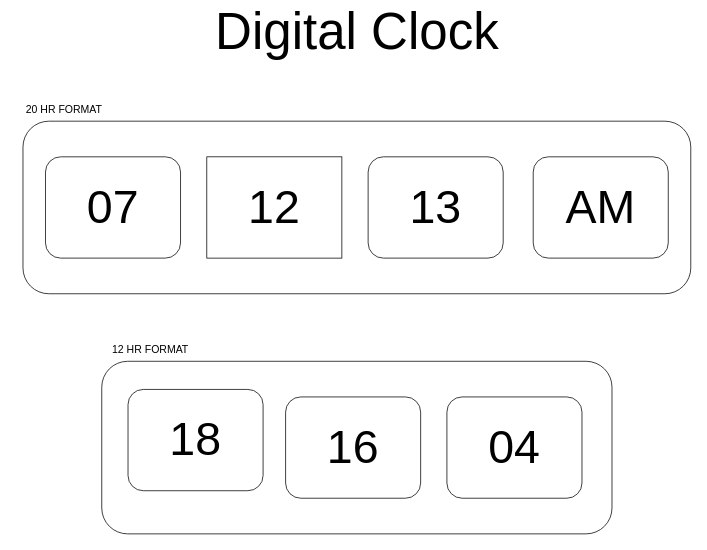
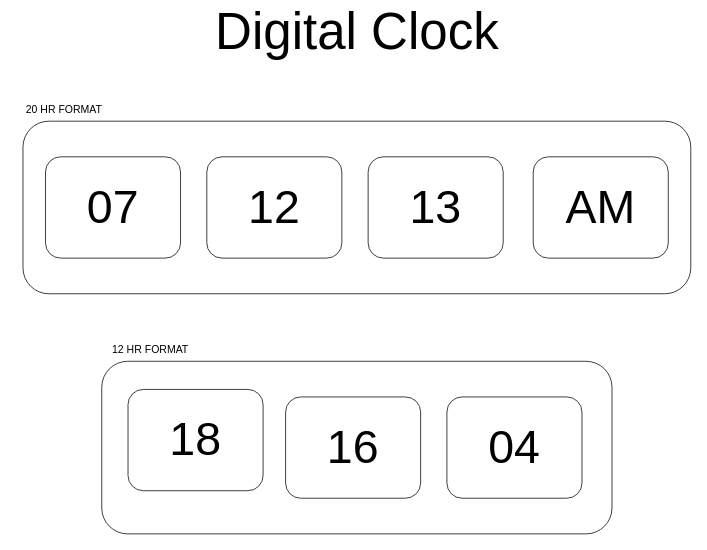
  <mxCell id="0" />
  <mxCell id="1" parent="0" />
  <mxCell id="2" value="" style="group" vertex="1" connectable="0" parent="1"><mxGeometry x="30" y="130" width="890" height="260" as="geometry" /></mxCell>
  <mxCell id="3" value="" style="rounded=1;whiteSpace=wrap;html=1;" vertex="1" parent="2"><mxGeometry y="30" width="890" height="230" as="geometry" /></mxCell>
  <mxCell id="4" value="07" style="rounded=1;whiteSpace=wrap;html=1;fontSize=62;" vertex="1" parent="2"><mxGeometry x="30" y="77.5" width="180" height="135" as="geometry" /></mxCell>
- <mxCell id="5" value="12" style="whiteSpace=wrap;html=1;fontSize=62;rounded=0;" vertex="1" parent="2"><mxGeometry x="245" y="77.5" width="180" height="135" as="geometry" /></mxCell>
+ <mxCell id="5" value="12" style="rounded=1;whiteSpace=wrap;html=1;fontSize=62;" vertex="1" parent="2"><mxGeometry x="245" y="77.5" width="180" height="135" as="geometry" /></mxCell>
  <mxCell id="6" value="13" style="rounded=1;whiteSpace=wrap;html=1;fontSize=62;" vertex="1" parent="2"><mxGeometry x="460" y="77.5" width="180" height="135" as="geometry" /></mxCell>
  <mxCell id="7" value="20 HR FORMAT" style="text;html=1;strokeColor=none;fillColor=none;align=center;verticalAlign=middle;whiteSpace=wrap;rounded=0;fontSize=14;" vertex="1" parent="2"><mxGeometry x="-10" width="130" height="30" as="geometry" /></mxCell>
  <mxCell id="8" value="AM" style="rounded=1;whiteSpace=wrap;html=1;fontSize=62;" vertex="1" parent="2"><mxGeometry x="680" y="77.5" width="180" height="135" as="geometry" /></mxCell>
  <mxCell id="9" value="" style="group" vertex="1" connectable="0" parent="1"><mxGeometry x="90" y="440" width="680" height="260" as="geometry" /></mxCell>
  <mxCell id="10" value="" style="group" vertex="1" connectable="0" parent="9"><mxGeometry x="45" y="10" width="680" height="260" as="geometry" /></mxCell>
  <mxCell id="11" value="" style="rounded=1;whiteSpace=wrap;html=1;" vertex="1" parent="10"><mxGeometry y="30" width="680" height="230" as="geometry" /></mxCell>
  <mxCell id="12" value="18" style="rounded=1;whiteSpace=wrap;html=1;fontSize=62;" vertex="1" parent="10"><mxGeometry x="35" y="67.5" width="180" height="135" as="geometry" /></mxCell>
  <mxCell id="13" value="16" style="rounded=1;whiteSpace=wrap;html=1;fontSize=62;" vertex="1" parent="10"><mxGeometry x="245" y="77.5" width="180" height="135" as="geometry" /></mxCell>
  <mxCell id="14" value="04" style="rounded=1;whiteSpace=wrap;html=1;fontSize=62;" vertex="1" parent="10"><mxGeometry x="460" y="77.5" width="180" height="135" as="geometry" /></mxCell>
  <mxCell id="15" value="12 HR FORMAT" style="text;html=1;strokeColor=none;fillColor=none;align=center;verticalAlign=middle;whiteSpace=wrap;rounded=0;fontSize=14;" vertex="1" parent="10"><mxGeometry width="130" height="30" as="geometry" /></mxCell>
  <mxCell id="16" value="&lt;font style=&quot;font-size: 68px&quot;&gt;Digital Clock&lt;/font&gt;" style="text;html=1;align=center;verticalAlign=middle;resizable=0;points=[];autosize=1;strokeColor=none;fillColor=none;fontSize=14;" vertex="1" parent="1"><mxGeometry x="280" y="20" width="390" height="40" as="geometry" /></mxCell>
